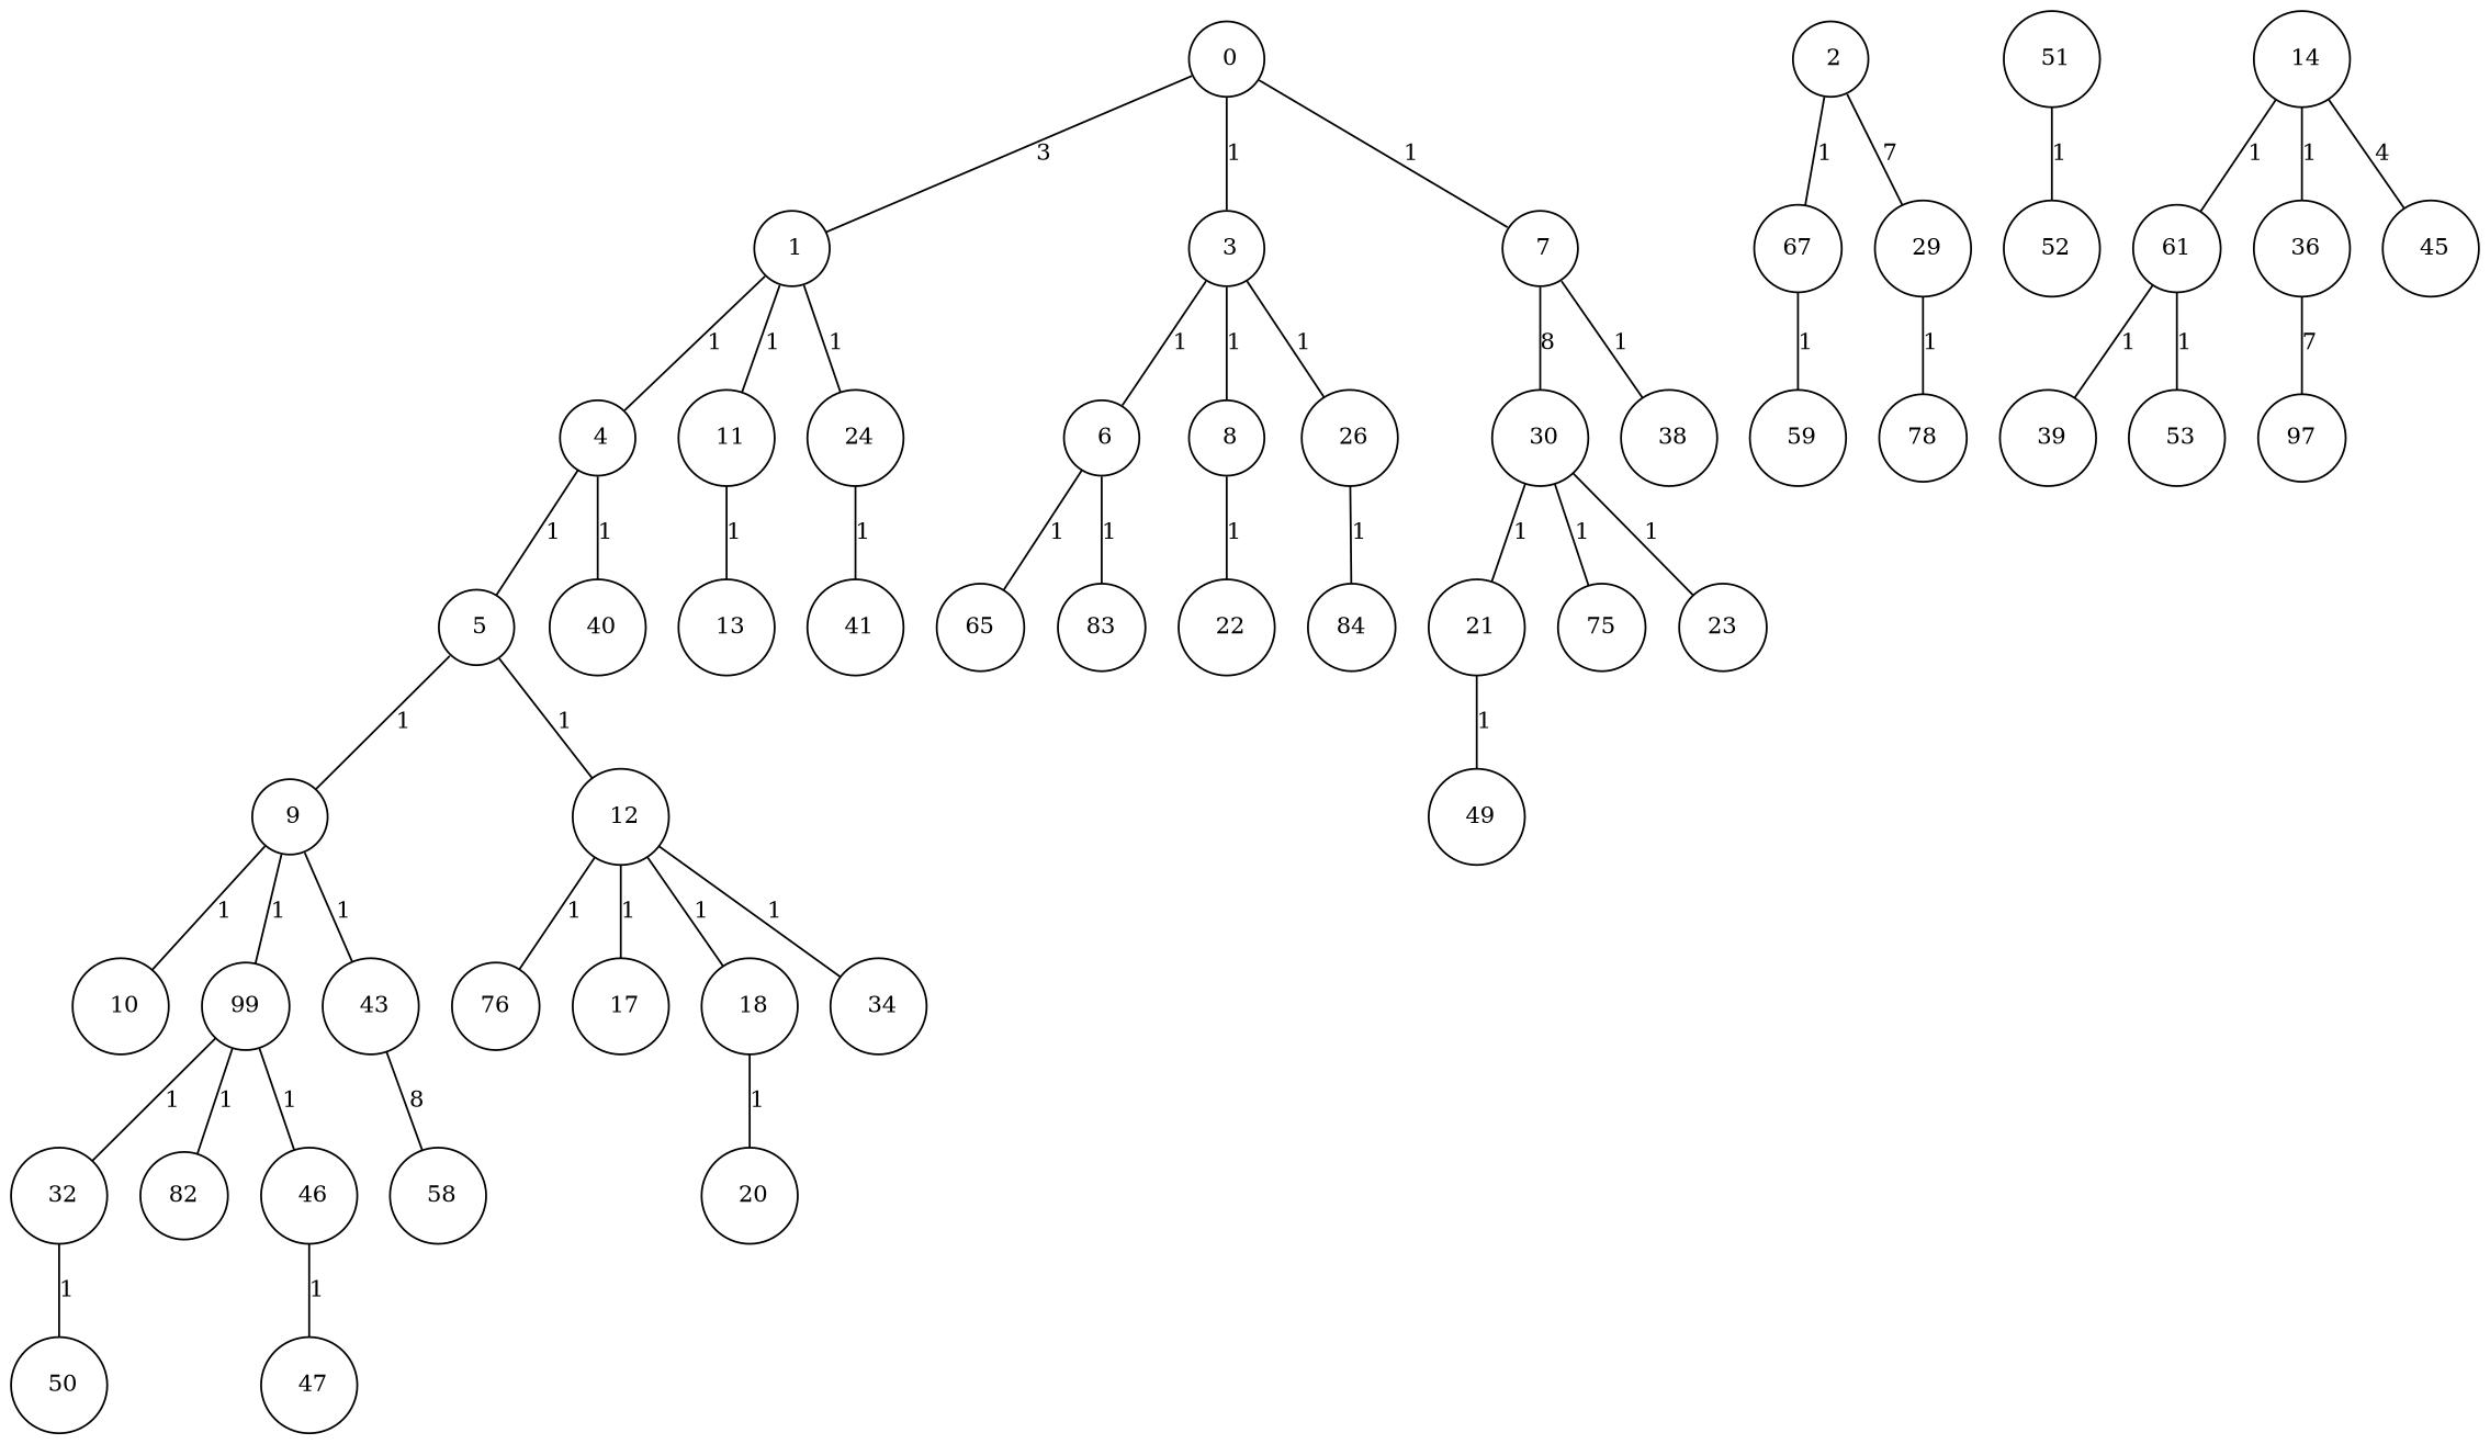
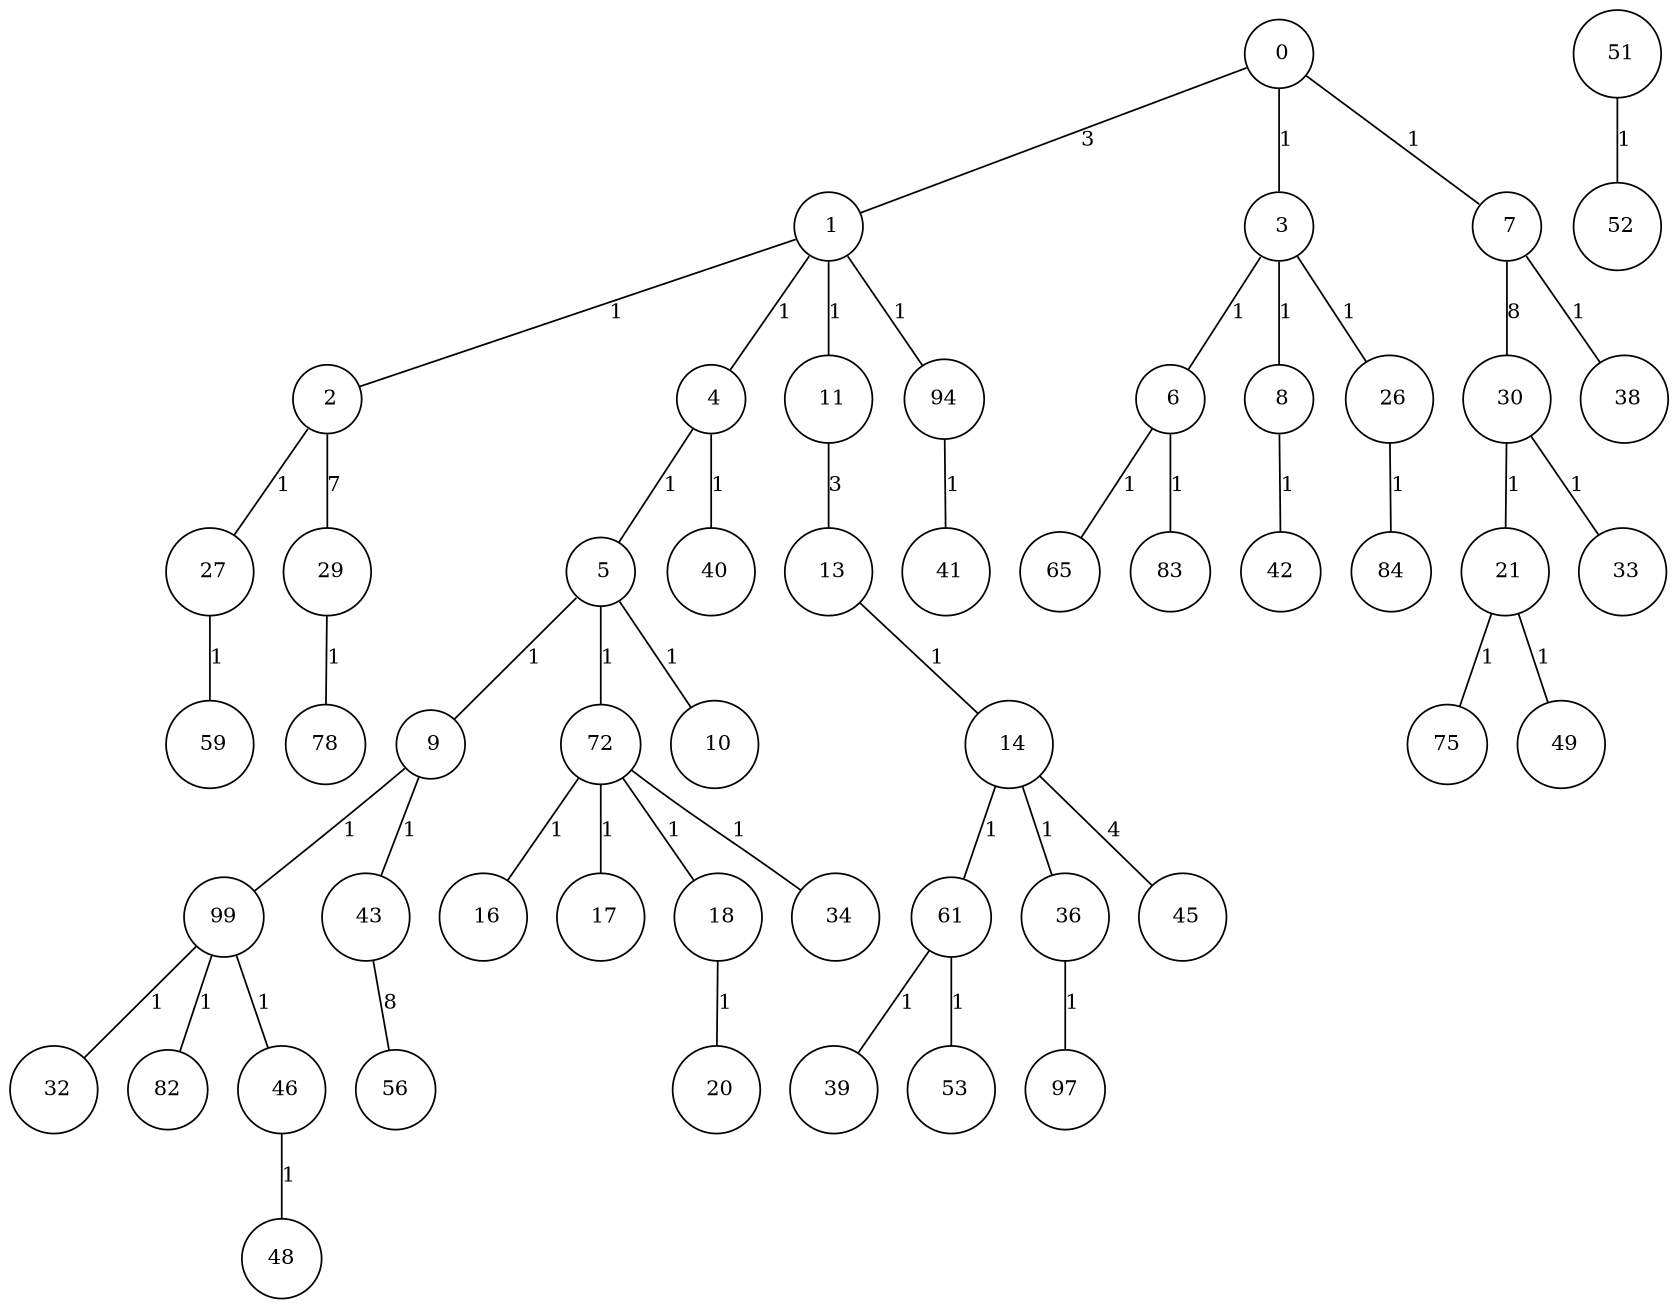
  graph {
    fixedsize="true;"
    node [color=black fontsize=12 hight=.12 shape=circle]
    edge [fontsize=12]
    n1 [label=" 0" width=.12]
    n2 [label=" 1" width=.12]
    n3 [label=" 3" width=.12]
    n4 [label=" 7" width=.12]
    n5 [label=" 2" width=.12]
    n6 [label=" 4" width=.12]
    n7 [label=" 11" width=.12]
-   n8 [label=" 24" width=.12]
+   n8 [label=94 width=.12]
    n9 [label=" 6" width=.12]
    n10 [label=" 8" width=.12]
    n11 [label=" 26" width=.12]
    n12 [label=" 30" width=.12]
    n13 [label=" 38" width=.12]
-   n14 [label=67 width=.12]
+   n14 [label=" 27" width=.12]
    n15 [label=" 29" width=.12]
    n16 [label=" 5" width=.12]
    n17 [label=" 40" width=.12]
    n18 [label=" 13" width=.12]
    n19 [label=" 41" width=.12]
    n20 [label=" 59" width=.12]
    n21 [label=78 width=.12]
    n22 [label=65 width=.12]
    n23 [label=83 width=.12]
-   n24 [label=" 22" width=.12]
+   n24 [label=42 width=.12]
    n25 [label=84 width=.12]
    n26 [label=" 9" width=.12]
-   n27 [label=" 12" width=.12]
+   n27 [label=72 width=.12]
    n28 [label=" 10" width=.12]
    n29 [label=99 width=.12]
    n30 [label=" 43" width=.12]
-   n31 [label=76 width=.12]
+   n31 [label=" 16" width=.12]
    n32 [label=" 17" width=.12]
    n33 [label=" 18" width=.12]
    n34 [label=" 34" width=.12]
    n35 [label=" 21" width=.12]
    n36 [label=75 width=.12]
    n37 [label=" 49" width=.12]
-   n38 [label=23 width=.12]
+   n38 [label=" 33" width=.12]
    n39 [label=" 51" width=.12]
    n40 [label=" 52" width=.12]
    n41 [label=" 32" width=.12]
    n42 [label=82 width=.12]
    n43 [label=" 46" width=.12]
-   n44 [label=" 58" width=.12]
+   n44 [label=56 width=.12]
    n45 [label=" 14" width=.12]
    n46 [label=" 20" width=.12]
    n47 [label=61 width=.12]
    n48 [label=" 36" width=.12]
    n49 [label=" 45" width=.12]
    n50 [label=" 39" width=.12]
    n51 [label=" 53" width=.12]
    n52 [label=97 width=.12]
-   n53 [label=" 50" width=.12]
-   n54 [label=" 47" width=.12]
+   n54 [label=48 width=.12]
    n1 -- n2 [label=3]
    n1 -- n3 [label=1]
    n1 -- n4 [label=1]
+   n2 -- n5 [label=1]
    n2 -- n6 [label=1]
    n2 -- n7 [label=1]
    n2 -- n8 [label=1]
    n3 -- n9 [label=1]
    n3 -- n10 [label=1]
    n3 -- n11 [label=1]
    n4 -- n12 [label=8]
    n4 -- n13 [label=1]
    n5 -- n14 [label=1]
    n5 -- n15 [label=7]
    n6 -- n16 [label=1]
    n6 -- n17 [label=1]
-   n7 -- n18 [label=1]
+   n7 -- n18 [label=3]
    n8 -- n19 [label=1]
    n9 -- n22 [label=1]
    n9 -- n23 [label=1]
    n10 -- n24 [label=1]
    n11 -- n25 [label=1]
    n12 -- n35 [label=1]
    n12 -- n38 [label=1]
    n14 -- n20 [label=1]
    n15 -- n21 [label=1]
    n16 -- n26 [label=1]
    n16 -- n27 [label=1]
-   n26 -- n28 [label=1]
+   n18 -- n45 [label=1]
+   n16 -- n28 [label=1]
    n26 -- n29 [label=1]
    n26 -- n30 [label=1]
    n27 -- n31 [label=1]
    n27 -- n32 [label=1]
    n27 -- n33 [label=1]
    n27 -- n34 [label=1]
    n29 -- n41 [label=1]
    n29 -- n42 [label=1]
    n29 -- n43 [label=1]
    n30 -- n44 [label=8]
    n33 -- n46 [label=1]
-   n12 -- n36 [label=1]
+   n35 -- n36 [label=1]
    n35 -- n37 [label=1]
    n39 -- n40 [label=1]
-   n41 -- n53 [label=1]
    n43 -- n54 [label=1]
    n45 -- n47 [label=1]
    n45 -- n48 [label=1]
    n45 -- n49 [label=4]
    n47 -- n50 [label=1]
    n47 -- n51 [label=1]
-   n48 -- n52 [label=7]
+   n48 -- n52 [label=1]
  }
